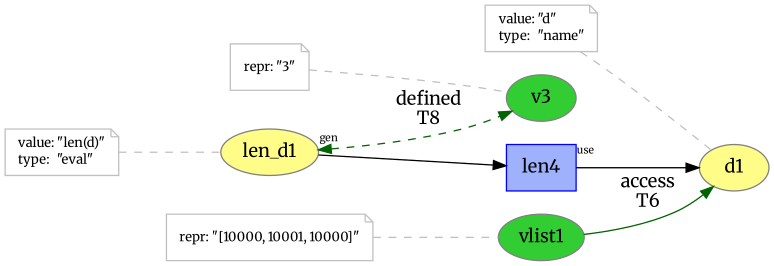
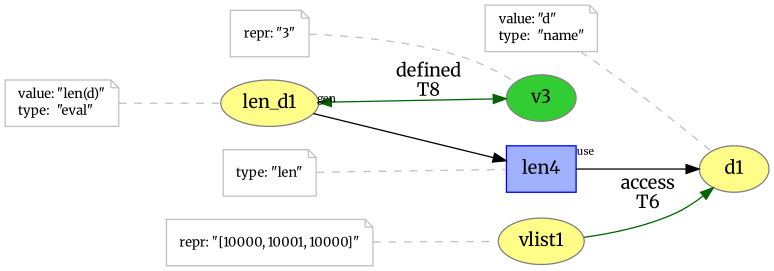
  digraph {
    fontname=Merriweather
    rankdir=LR
    node [color=gray fontname=Merriweather shape=note]
    edge [color=gray fontname=Merriweather arrowhead=none style=dashed]
-   n1 [color="#808080" fillcolor="#32CD32" label=vlist1 style=filled shape=""]
+   n1 [color="#808080" fillcolor="#FFFC87" label=vlist1 style=filled shape=""]
    n2 [color="#808080" fillcolor="#FFFC87" label=d1 style=filled shape=""]
    n3 [fontcolor=black fontsize=10 label=<<TABLE cellpadding="0" border="0"> 	<TR> 	    <TD align="left">repr:</TD> 	    <TD align="left">&quot;[10000, 10001, 10000]&quot;</TD> 	</TR> </TABLE>>]
    n4 [fontcolor=black fontsize=10 label=<<TABLE cellpadding="0" border="0"> 	<TR> 	    <TD align="left">value:</TD> 	    <TD align="left">&quot;d&quot;</TD> 	</TR> 	<TR> 	    <TD align="left">type:</TD> 	    <TD align="left">&quot;name&quot;</TD> 	</TR> </TABLE>>]
    n5 [color="#808080" fillcolor="#FFFC87" label=len_d1 style=filled shape=""]
    n6 [color="#808080" fillcolor="#32CD32" label=v3 style=filled shape=""]
    n7 [color="#0000FF" fillcolor="#9FB1FC" label=len4 shape=polygon sides=4 style=filled]
    n8 [fontcolor=black fontsize=10 label=<<TABLE cellpadding="0" border="0"> 	<TR> 	    <TD align="left">value:</TD> 	    <TD align="left">&quot;len(d)&quot;</TD> 	</TR> 	<TR> 	    <TD align="left">type:</TD> 	    <TD align="left">&quot;eval&quot;</TD> 	</TR> </TABLE>>]
    n9 [fontcolor=black fontsize=10 label=<<TABLE cellpadding="0" border="0"> 	<TR> 	    <TD align="left">repr:</TD> 	    <TD align="left">&quot;3&quot;</TD> 	</TR> </TABLE>>]
+   n10 [fontcolor=black fontsize=10 label=<<TABLE cellpadding="0" border="0"> 	<TR> 	    <TD align="left">type:</TD> 	    <TD align="left">&quot;len&quot;</TD> 	</TR> </TABLE>>]
    n1 -> n2 [color=darkgreen label="access\nT6" labelangle=60.0 labeldistance=1.5 labelfontsize=8 rotation=20 arrowhead="" style=""]
    n3 -> n1
    n4 -> n2
-   n5 -> n6 [color=darkgreen dir=both label="defined\nT8" labelangle=60.0 labeldistance=1.5 labelfontsize=8 rotation=20 arrowhead=""]
+   n5 -> n6 [color=darkgreen dir=both label="defined\nT8" labelangle=60.0 labeldistance=1.5 labelfontsize=8 rotation=20 arrowhead="" style=""]
    n5 -> n7 [labelangle=60.0 labeldistance=1.5 labelfontsize=8 rotation=20 taillabel=gen color="" arrowhead="" style=""]
    n7 -> n2 [labelangle=60.0 labeldistance=1.5 labelfontsize=8 rotation=20 taillabel=use color="" arrowhead="" style=""]
    n8 -> n5
    n9 -> n6
+   n10 -> n7
  }
